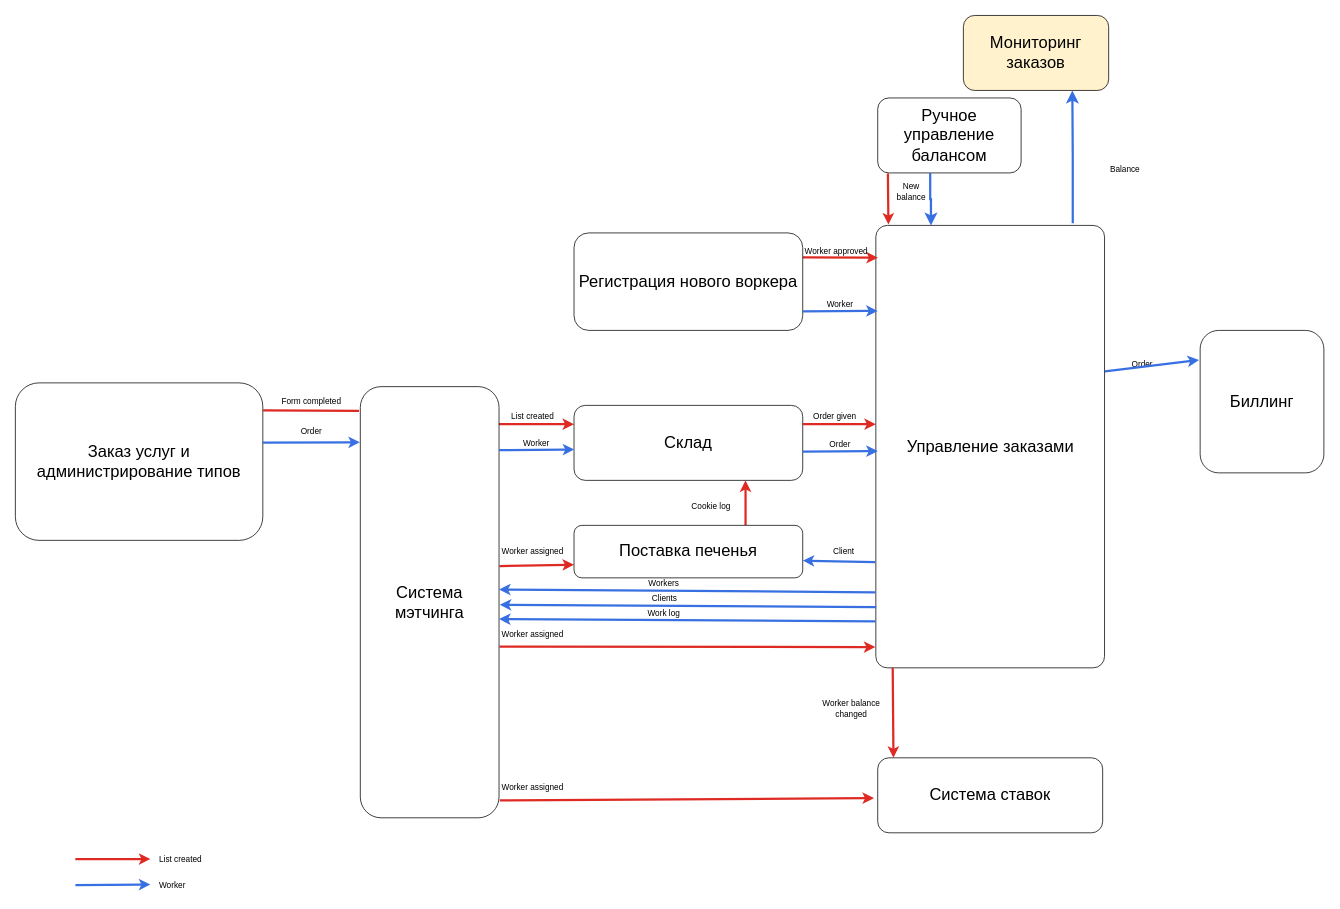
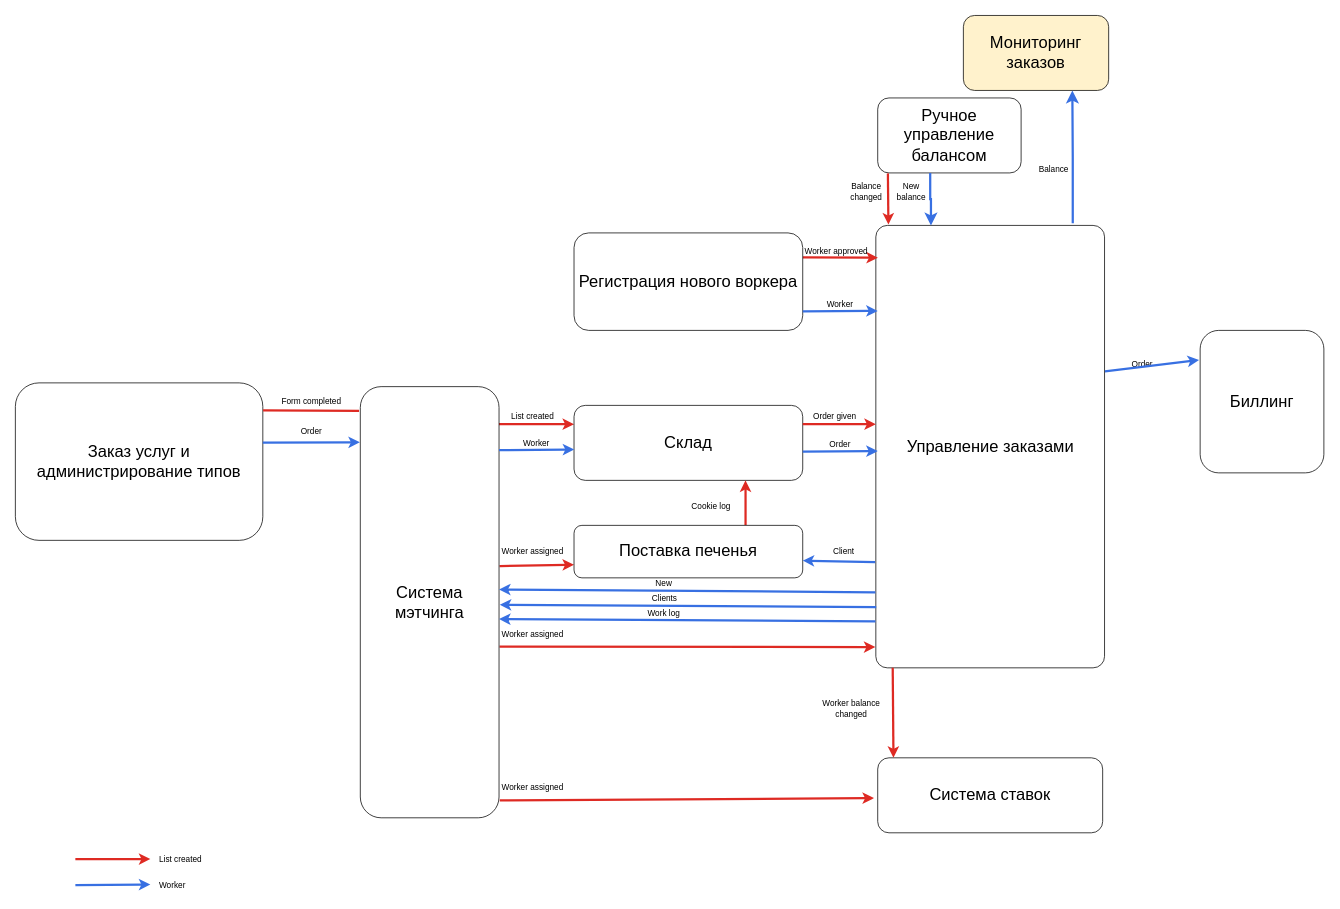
  <mxCell id="0" />
  <mxCell id="1" parent="0" />
  <mxCell id="2" value="Заказ услуг и &lt;br style=&quot;font-size: 22px;&quot;&gt;администрирование типов" style="rounded=1;whiteSpace=wrap;html=1;fontSize=22;" parent="1" vertex="1"><mxGeometry x="20" y="510" width="330" height="210" as="geometry" /></mxCell>
  <mxCell id="3" style="edgeStyle=none;shape=connector;rounded=0;orthogonalLoop=1;jettySize=auto;html=1;entryX=0;entryY=0.25;entryDx=0;entryDy=0;labelBackgroundColor=default;strokeColor=#de2a23;strokeWidth=3;fontFamily=Helvetica;fontSize=11;fontColor=default;endArrow=classic;exitX=1;exitY=0.087;exitDx=0;exitDy=0;exitPerimeter=0;" edge="1" parent="1" source="6" target="7"><mxGeometry relative="1" as="geometry"><mxPoint x="680" y="600" as="sourcePoint" /></mxGeometry></mxCell>
  <mxCell id="4" style="edgeStyle=none;shape=connector;rounded=0;orthogonalLoop=1;jettySize=auto;html=1;entryX=-0.002;entryY=0.953;entryDx=0;entryDy=0;entryPerimeter=0;labelBackgroundColor=default;strokeColor=#de2a23;strokeWidth=3;fontFamily=Helvetica;fontSize=11;fontColor=default;endArrow=classic;exitX=1.004;exitY=0.603;exitDx=0;exitDy=0;exitPerimeter=0;" edge="1" parent="1" source="6" target="10"><mxGeometry relative="1" as="geometry"><mxPoint x="690" y="680" as="sourcePoint" /></mxGeometry></mxCell>
  <mxCell id="5" style="edgeStyle=none;shape=connector;rounded=0;orthogonalLoop=1;jettySize=auto;html=1;exitX=1.004;exitY=0.416;exitDx=0;exitDy=0;entryX=0;entryY=0.75;entryDx=0;entryDy=0;labelBackgroundColor=default;strokeColor=#de2a23;strokeWidth=3;fontFamily=Helvetica;fontSize=11;fontColor=default;endArrow=classic;exitPerimeter=0;" edge="1" parent="1" source="6" target="13"><mxGeometry relative="1" as="geometry"><mxPoint x="665" y="746.25" as="sourcePoint" /></mxGeometry></mxCell>
  <mxCell id="6" value="&lt;div style=&quot;font-size: 22px;&quot;&gt;Система&lt;/div&gt;&lt;div style=&quot;font-size: 22px;&quot;&gt;мэтчинга&lt;/div&gt;" style="rounded=1;whiteSpace=wrap;html=1;fontSize=22;" parent="1" vertex="1"><mxGeometry x="480" y="515" width="185" height="575" as="geometry" /></mxCell>
  <mxCell id="7" value="Склад" style="rounded=1;whiteSpace=wrap;html=1;fontSize=22;" parent="1" vertex="1"><mxGeometry x="765" y="540" width="305" height="100" as="geometry" /></mxCell>
  <mxCell id="8" value="Мониторинг заказов" style="rounded=1;whiteSpace=wrap;html=1;fontSize=22;fillColor=#fff2cc;" parent="1" vertex="1"><mxGeometry x="1284.25" y="20" width="193.75" height="100" as="geometry" /></mxCell>
  <mxCell id="9" value="Ручное управление балансом" style="rounded=1;whiteSpace=wrap;html=1;fontSize=22;" parent="1" vertex="1"><mxGeometry x="1170" y="130" width="191.25" height="100" as="geometry" /></mxCell>
  <mxCell id="10" value="Управление заказами" style="rounded=1;whiteSpace=wrap;html=1;fontSize=22;arcSize=5;" parent="1" vertex="1"><mxGeometry x="1167.5" y="300" width="305" height="590" as="geometry" /></mxCell>
  <mxCell id="11" value="Биллинг" style="rounded=1;whiteSpace=wrap;html=1;fontSize=22;" parent="1" vertex="1"><mxGeometry x="1600" y="440" width="165" height="190" as="geometry" /></mxCell>
  <mxCell id="12" style="edgeStyle=none;shape=connector;rounded=0;orthogonalLoop=1;jettySize=auto;html=1;exitX=0.75;exitY=0;exitDx=0;exitDy=0;entryX=0.75;entryY=1;entryDx=0;entryDy=0;labelBackgroundColor=default;strokeColor=#de2a23;strokeWidth=3;fontFamily=Helvetica;fontSize=11;fontColor=default;endArrow=classic;" edge="1" parent="1" source="13" target="7"><mxGeometry relative="1" as="geometry" /></mxCell>
  <mxCell id="13" value="Поставка печенья" style="rounded=1;whiteSpace=wrap;html=1;fontSize=22;" parent="1" vertex="1"><mxGeometry x="765" y="700" width="305" height="70" as="geometry" /></mxCell>
  <mxCell id="14" style="edgeStyle=none;shape=connector;rounded=0;orthogonalLoop=1;jettySize=auto;html=1;exitX=1;exitY=0.25;exitDx=0;exitDy=0;entryX=0.009;entryY=0.073;entryDx=0;entryDy=0;entryPerimeter=0;labelBackgroundColor=default;strokeColor=#de2a23;strokeWidth=3;fontFamily=Helvetica;fontSize=11;fontColor=default;endArrow=classic;" edge="1" parent="1" source="15" target="10"><mxGeometry relative="1" as="geometry" /></mxCell>
  <mxCell id="15" value="Регистрация нового воркера" style="rounded=1;whiteSpace=wrap;html=1;fontSize=22;" parent="1" vertex="1"><mxGeometry x="765" y="310" width="305" height="130" as="geometry" /></mxCell>
  <mxCell id="16" value="Система ставок" style="rounded=1;whiteSpace=wrap;html=1;fontSize=22;" parent="1" vertex="1"><mxGeometry x="1170" y="1010" width="300" height="100" as="geometry" /></mxCell>
  <mxCell id="17" value="" style="endArrow=none;html=1;rounded=0;strokeColor=#de2a23;strokeWidth=3;exitX=1.001;exitY=0.175;exitDx=0;exitDy=0;exitPerimeter=0;entryX=-0.009;entryY=0.056;entryDx=0;entryDy=0;entryPerimeter=0;" edge="1" parent="1" source="2" target="6"><mxGeometry width="50" height="50" relative="1" as="geometry"><mxPoint x="150" y="300" as="sourcePoint" /><mxPoint x="200" y="250" as="targetPoint" /></mxGeometry></mxCell>
  <mxCell id="18" value="Form completed" style="text;html=1;strokeColor=none;fillColor=none;align=center;verticalAlign=middle;whiteSpace=wrap;rounded=0;fontSize=11;fontFamily=Helvetica;fontColor=default;" vertex="1" parent="1"><mxGeometry x="370" y="520" width="90" height="30" as="geometry" /></mxCell>
  <mxCell id="19" value="List created" style="text;html=1;strokeColor=none;fillColor=none;align=center;verticalAlign=middle;whiteSpace=wrap;rounded=0;fontSize=11;fontFamily=Helvetica;fontColor=default;" vertex="1" parent="1"><mxGeometry x="665" y="540" width="90" height="30" as="geometry" /></mxCell>
  <mxCell id="20" value="Worker assigned" style="text;html=1;strokeColor=none;fillColor=none;align=center;verticalAlign=middle;whiteSpace=wrap;rounded=0;fontSize=11;fontFamily=Helvetica;fontColor=default;" vertex="1" parent="1"><mxGeometry x="665" y="830" width="90" height="30" as="geometry" /></mxCell>
  <mxCell id="21" value="Worker assigned" style="text;html=1;strokeColor=none;fillColor=none;align=center;verticalAlign=middle;whiteSpace=wrap;rounded=0;fontSize=11;fontFamily=Helvetica;fontColor=default;" vertex="1" parent="1"><mxGeometry x="665" y="720" width="90" height="30" as="geometry" /></mxCell>
  <mxCell id="22" value="Cookie log" style="text;html=1;strokeColor=none;fillColor=none;align=center;verticalAlign=middle;whiteSpace=wrap;rounded=0;fontSize=11;fontFamily=Helvetica;fontColor=default;" vertex="1" parent="1"><mxGeometry x="903" y="660" width="90" height="30" as="geometry" /></mxCell>
  <mxCell id="23" value="Worker assigned" style="text;html=1;strokeColor=none;fillColor=none;align=center;verticalAlign=middle;whiteSpace=wrap;rounded=0;fontSize=11;fontFamily=Helvetica;fontColor=default;" vertex="1" parent="1"><mxGeometry x="665" y="1034.75" width="90" height="30" as="geometry" /></mxCell>
  <mxCell id="24" style="edgeStyle=none;shape=connector;rounded=0;orthogonalLoop=1;jettySize=auto;html=1;entryX=-0.008;entryY=0.91;entryDx=0;entryDy=0;entryPerimeter=0;labelBackgroundColor=default;strokeColor=#de2a23;strokeWidth=3;fontFamily=Helvetica;fontSize=11;fontColor=default;endArrow=classic;exitX=1.004;exitY=0.603;exitDx=0;exitDy=0;exitPerimeter=0;" edge="1" parent="1"><mxGeometry relative="1" as="geometry"><mxPoint x="666" y="1066.75" as="sourcePoint" /><mxPoint x="1165" y="1063.75" as="targetPoint" /></mxGeometry></mxCell>
  <mxCell id="25" style="edgeStyle=none;shape=connector;rounded=0;orthogonalLoop=1;jettySize=auto;html=1;exitX=0.25;exitY=1;exitDx=0;exitDy=0;entryX=0.25;entryY=0;entryDx=0;entryDy=0;labelBackgroundColor=default;strokeColor=#de2a23;strokeWidth=3;fontFamily=Helvetica;fontSize=11;fontColor=default;endArrow=classic;" edge="1" parent="1"><mxGeometry relative="1" as="geometry"><mxPoint x="1190" y="890" as="sourcePoint" /><mxPoint x="1191" y="1010" as="targetPoint" /></mxGeometry></mxCell>
  <mxCell id="26" value="Worker balance changed" style="text;html=1;strokeColor=none;fillColor=none;align=center;verticalAlign=middle;whiteSpace=wrap;rounded=0;fontSize=11;fontFamily=Helvetica;fontColor=default;" vertex="1" parent="1"><mxGeometry x="1090" y="930" width="90" height="30" as="geometry" /></mxCell>
  <mxCell id="27" value="" style="endArrow=classic;html=1;rounded=0;labelBackgroundColor=default;strokeColor=#3870e2;strokeWidth=3;fontFamily=Helvetica;fontSize=11;fontColor=default;shape=connector;entryX=-0.003;entryY=0.129;entryDx=0;entryDy=0;entryPerimeter=0;" edge="1" parent="1" target="6"><mxGeometry width="50" height="50" relative="1" as="geometry"><mxPoint x="350" y="589.63" as="sourcePoint" /><mxPoint x="420" y="589.63" as="targetPoint" /></mxGeometry></mxCell>
  <mxCell id="28" value="Order" style="text;html=1;strokeColor=none;fillColor=none;align=center;verticalAlign=middle;whiteSpace=wrap;rounded=0;fontSize=11;fontFamily=Helvetica;fontColor=default;" vertex="1" parent="1"><mxGeometry x="370" y="560" width="90" height="30" as="geometry" /></mxCell>
  <mxCell id="29" value="" style="endArrow=classic;html=1;rounded=0;labelBackgroundColor=default;strokeColor=#3870e2;strokeWidth=3;fontFamily=Helvetica;fontSize=11;fontColor=default;shape=connector;entryX=0.001;entryY=0.589;entryDx=0;entryDy=0;entryPerimeter=0;" edge="1" parent="1" target="7"><mxGeometry width="50" height="50" relative="1" as="geometry"><mxPoint x="665" y="599.63" as="sourcePoint" /><mxPoint x="760" y="599" as="targetPoint" /></mxGeometry></mxCell>
  <mxCell id="30" value="" style="endArrow=classic;html=1;rounded=0;labelBackgroundColor=default;strokeColor=#3870e2;strokeWidth=3;fontFamily=Helvetica;fontSize=11;fontColor=default;shape=connector;entryX=1;entryY=0.5;entryDx=0;entryDy=0;exitX=-0.002;exitY=0.858;exitDx=0;exitDy=0;exitPerimeter=0;" edge="1" parent="1"><mxGeometry width="50" height="50" relative="1" as="geometry"><mxPoint x="1166.89" y="789.22" as="sourcePoint" /><mxPoint x="665" y="785.5" as="targetPoint" /></mxGeometry></mxCell>
- <mxCell id="31" value="Workers" style="text;html=1;strokeColor=none;fillColor=none;align=center;verticalAlign=middle;whiteSpace=wrap;rounded=0;fontSize=11;fontFamily=Helvetica;fontColor=default;" vertex="1" parent="1"><mxGeometry x="840" y="773" width="90" height="10" as="geometry" /></mxCell>
+ <mxCell id="31" value="New" style="text;html=1;strokeColor=none;fillColor=none;align=center;verticalAlign=middle;whiteSpace=wrap;rounded=0;fontSize=11;fontFamily=Helvetica;fontColor=default;" vertex="1" parent="1"><mxGeometry x="840" y="773" width="90" height="10" as="geometry" /></mxCell>
  <mxCell id="32" value="Clients" style="text;html=1;strokeColor=none;fillColor=none;align=center;verticalAlign=middle;whiteSpace=wrap;rounded=0;fontSize=11;fontFamily=Helvetica;fontColor=default;" vertex="1" parent="1"><mxGeometry x="841" y="793" width="90" height="10" as="geometry" /></mxCell>
  <mxCell id="33" value="" style="endArrow=classic;html=1;rounded=0;labelBackgroundColor=default;strokeColor=#3870e2;strokeWidth=3;fontFamily=Helvetica;fontSize=11;fontColor=default;shape=connector;entryX=1;entryY=0.5;entryDx=0;entryDy=0;exitX=-0.002;exitY=0.858;exitDx=0;exitDy=0;exitPerimeter=0;" edge="1" parent="1"><mxGeometry width="50" height="50" relative="1" as="geometry"><mxPoint x="1168" y="809" as="sourcePoint" /><mxPoint x="666" y="806" as="targetPoint" /></mxGeometry></mxCell>
  <mxCell id="34" value="Work log" style="text;html=1;strokeColor=none;fillColor=none;align=center;verticalAlign=middle;whiteSpace=wrap;rounded=0;fontSize=11;fontFamily=Helvetica;fontColor=default;" vertex="1" parent="1"><mxGeometry x="840" y="812" width="90" height="10" as="geometry" /></mxCell>
  <mxCell id="35" value="" style="endArrow=classic;html=1;rounded=0;labelBackgroundColor=default;strokeColor=#3870e2;strokeWidth=3;fontFamily=Helvetica;fontSize=11;fontColor=default;shape=connector;entryX=1;entryY=0.5;entryDx=0;entryDy=0;exitX=-0.002;exitY=0.858;exitDx=0;exitDy=0;exitPerimeter=0;" edge="1" parent="1"><mxGeometry width="50" height="50" relative="1" as="geometry"><mxPoint x="1167" y="828" as="sourcePoint" /><mxPoint x="665" y="825" as="targetPoint" /></mxGeometry></mxCell>
  <mxCell id="36" value="Worker" style="text;html=1;strokeColor=none;fillColor=none;align=center;verticalAlign=middle;whiteSpace=wrap;rounded=0;fontSize=11;fontFamily=Helvetica;fontColor=default;" vertex="1" parent="1"><mxGeometry x="670" y="585" width="90" height="10" as="geometry" /></mxCell>
  <mxCell id="37" value="Client" style="text;html=1;strokeColor=none;fillColor=none;align=center;verticalAlign=middle;whiteSpace=wrap;rounded=0;fontSize=11;fontFamily=Helvetica;fontColor=default;" vertex="1" parent="1"><mxGeometry x="1080" y="730" width="90" height="10" as="geometry" /></mxCell>
  <mxCell id="38" value="" style="endArrow=classic;html=1;rounded=0;labelBackgroundColor=default;strokeColor=#3870e2;strokeWidth=3;fontFamily=Helvetica;fontSize=11;fontColor=default;shape=connector;entryX=1;entryY=0.5;entryDx=0;entryDy=0;exitX=-0.003;exitY=0.761;exitDx=0;exitDy=0;exitPerimeter=0;" edge="1" parent="1" source="10"><mxGeometry width="50" height="50" relative="1" as="geometry"><mxPoint x="1170" y="747" as="sourcePoint" /><mxPoint x="1070" y="747" as="targetPoint" /></mxGeometry></mxCell>
  <mxCell id="39" value="Order given" style="text;html=1;strokeColor=none;fillColor=none;align=center;verticalAlign=middle;whiteSpace=wrap;rounded=0;fontSize=11;fontFamily=Helvetica;fontColor=default;" vertex="1" parent="1"><mxGeometry x="1067.5" y="540" width="90" height="30" as="geometry" /></mxCell>
  <mxCell id="40" style="edgeStyle=none;shape=connector;rounded=0;orthogonalLoop=1;jettySize=auto;html=1;entryX=0;entryY=0.25;entryDx=0;entryDy=0;labelBackgroundColor=default;strokeColor=#de2a23;strokeWidth=3;fontFamily=Helvetica;fontSize=11;fontColor=default;endArrow=classic;" edge="1" parent="1"><mxGeometry relative="1" as="geometry"><mxPoint x="1070" y="565" as="sourcePoint" /><mxPoint x="1167.5" y="565" as="targetPoint" /></mxGeometry></mxCell>
  <mxCell id="41" value="" style="endArrow=classic;html=1;rounded=0;labelBackgroundColor=default;strokeColor=#3870e2;strokeWidth=3;fontFamily=Helvetica;fontSize=11;fontColor=default;shape=connector;entryX=0.001;entryY=0.589;entryDx=0;entryDy=0;entryPerimeter=0;" edge="1" parent="1"><mxGeometry width="50" height="50" relative="1" as="geometry"><mxPoint x="1070" y="601.63" as="sourcePoint" /><mxPoint x="1170" y="601" as="targetPoint" /></mxGeometry></mxCell>
  <mxCell id="42" value="Order" style="text;html=1;strokeColor=none;fillColor=none;align=center;verticalAlign=middle;whiteSpace=wrap;rounded=0;fontSize=11;fontFamily=Helvetica;fontColor=default;" vertex="1" parent="1"><mxGeometry x="1075" y="587" width="90" height="10" as="geometry" /></mxCell>
  <mxCell id="43" value="Worker" style="text;html=1;strokeColor=none;fillColor=none;align=center;verticalAlign=middle;whiteSpace=wrap;rounded=0;fontSize=11;fontFamily=Helvetica;fontColor=default;" vertex="1" parent="1"><mxGeometry x="1075" y="400" width="90" height="10" as="geometry" /></mxCell>
  <mxCell id="44" value="" style="endArrow=classic;html=1;rounded=0;labelBackgroundColor=default;strokeColor=#3870e2;strokeWidth=3;fontFamily=Helvetica;fontSize=11;fontColor=default;shape=connector;entryX=0.001;entryY=0.589;entryDx=0;entryDy=0;entryPerimeter=0;" edge="1" parent="1"><mxGeometry width="50" height="50" relative="1" as="geometry"><mxPoint x="1070" y="414.63" as="sourcePoint" /><mxPoint x="1170" y="414" as="targetPoint" /></mxGeometry></mxCell>
  <mxCell id="45" value="Worker approved" style="text;html=1;strokeColor=none;fillColor=none;align=center;verticalAlign=middle;whiteSpace=wrap;rounded=0;fontSize=11;fontFamily=Helvetica;fontColor=default;" vertex="1" parent="1"><mxGeometry x="1070" y="330" width="90" height="10" as="geometry" /></mxCell>
  <mxCell id="46" value="Order" style="text;html=1;strokeColor=none;fillColor=none;align=center;verticalAlign=middle;whiteSpace=wrap;rounded=0;fontSize=11;fontFamily=Helvetica;fontColor=default;" vertex="1" parent="1"><mxGeometry x="1478" y="480" width="90" height="10" as="geometry" /></mxCell>
  <mxCell id="47" value="" style="endArrow=classic;html=1;rounded=0;labelBackgroundColor=default;strokeColor=#3870e2;strokeWidth=3;fontFamily=Helvetica;fontSize=11;fontColor=default;shape=connector;entryX=-0.009;entryY=0.207;entryDx=0;entryDy=0;entryPerimeter=0;" edge="1" parent="1" target="11"><mxGeometry width="50" height="50" relative="1" as="geometry"><mxPoint x="1473" y="494.63" as="sourcePoint" /><mxPoint x="1573" y="494" as="targetPoint" /></mxGeometry></mxCell>
  <mxCell id="48" style="edgeStyle=none;shape=connector;rounded=0;orthogonalLoop=1;jettySize=auto;html=1;exitX=0.071;exitY=1.006;exitDx=0;exitDy=0;entryX=0.055;entryY=-0.002;entryDx=0;entryDy=0;entryPerimeter=0;labelBackgroundColor=default;strokeColor=#de2a23;strokeWidth=3;fontFamily=Helvetica;fontSize=11;fontColor=default;endArrow=classic;exitPerimeter=0;" edge="1" parent="1" source="9" target="10"><mxGeometry relative="1" as="geometry"><mxPoint x="1080" y="353" as="sourcePoint" /><mxPoint x="1180" y="353" as="targetPoint" /></mxGeometry></mxCell>
  <mxCell id="49" value="" style="edgeStyle=elbowEdgeStyle;elbow=vertical;endArrow=classic;html=1;curved=0;rounded=0;endSize=8;startSize=8;labelBackgroundColor=default;strokeColor=#3870e2;strokeWidth=3;fontFamily=Helvetica;fontSize=11;fontColor=default;shape=connector;entryX=0.143;entryY=0.001;entryDx=0;entryDy=0;entryPerimeter=0;exitX=0.21;exitY=1.01;exitDx=0;exitDy=0;exitPerimeter=0;" edge="1" parent="1"><mxGeometry width="50" height="50" relative="1" as="geometry"><mxPoint x="1240" y="230" as="sourcePoint" /><mxPoint x="1241" y="300" as="targetPoint" /></mxGeometry></mxCell>
+ <mxCell id="50" value="Balance&lt;br&gt;changed" style="text;html=1;strokeColor=none;fillColor=none;align=center;verticalAlign=middle;whiteSpace=wrap;rounded=0;fontSize=11;fontFamily=Helvetica;fontColor=default;" vertex="1" parent="1"><mxGeometry x="1130" y="240" width="50" height="30" as="geometry" /></mxCell>
  <mxCell id="51" value="New&lt;br&gt;balance" style="text;html=1;strokeColor=none;fillColor=none;align=center;verticalAlign=middle;whiteSpace=wrap;rounded=0;fontSize=11;fontFamily=Helvetica;fontColor=default;" vertex="1" parent="1"><mxGeometry x="1190" y="240" width="50" height="30" as="geometry" /></mxCell>
  <mxCell id="52" value="" style="edgeStyle=elbowEdgeStyle;elbow=vertical;endArrow=classic;html=1;curved=0;rounded=0;endSize=8;startSize=8;labelBackgroundColor=default;strokeColor=#3870e2;strokeWidth=3;fontFamily=Helvetica;fontSize=11;fontColor=default;shape=connector;entryX=0.75;entryY=1;entryDx=0;entryDy=0;exitX=0.861;exitY=-0.005;exitDx=0;exitDy=0;exitPerimeter=0;" edge="1" parent="1" source="10" target="8"><mxGeometry width="50" height="50" relative="1" as="geometry"><mxPoint x="1250" y="240" as="sourcePoint" /><mxPoint x="1251" y="310" as="targetPoint" /></mxGeometry></mxCell>
- <mxCell id="53" value="Balance" style="text;html=1;strokeColor=none;fillColor=none;align=center;verticalAlign=middle;whiteSpace=wrap;rounded=0;fontSize=11;fontFamily=Helvetica;fontColor=default;" vertex="1" parent="1"><mxGeometry x="1475" y="210" width="50" height="30" as="geometry" /></mxCell>
+ <mxCell id="53" value="Balance" style="text;html=1;strokeColor=none;fillColor=none;align=center;verticalAlign=middle;whiteSpace=wrap;rounded=0;fontSize=11;fontFamily=Helvetica;fontColor=default;" vertex="1" parent="1"><mxGeometry x="1380" y="210" width="50" height="30" as="geometry" /></mxCell>
  <mxCell id="54" style="edgeStyle=none;shape=connector;rounded=0;orthogonalLoop=1;jettySize=auto;html=1;entryX=0;entryY=0.25;entryDx=0;entryDy=0;labelBackgroundColor=default;strokeColor=#de2a23;strokeWidth=3;fontFamily=Helvetica;fontSize=11;fontColor=default;endArrow=classic;exitX=1;exitY=0.087;exitDx=0;exitDy=0;exitPerimeter=0;" edge="1" parent="1"><mxGeometry relative="1" as="geometry"><mxPoint x="100" y="1145" as="sourcePoint" /><mxPoint x="200" y="1145" as="targetPoint" /></mxGeometry></mxCell>
  <mxCell id="55" value="List created" style="text;html=1;strokeColor=none;fillColor=none;align=left;verticalAlign=middle;whiteSpace=wrap;rounded=0;fontSize=11;fontFamily=Helvetica;fontColor=default;" vertex="1" parent="1"><mxGeometry x="210" y="1130" width="90" height="30" as="geometry" /></mxCell>
  <mxCell id="56" value="" style="endArrow=classic;html=1;rounded=0;labelBackgroundColor=default;strokeColor=#3870e2;strokeWidth=3;fontFamily=Helvetica;fontSize=11;fontColor=default;shape=connector;entryX=0.001;entryY=0.589;entryDx=0;entryDy=0;entryPerimeter=0;" edge="1" parent="1"><mxGeometry width="50" height="50" relative="1" as="geometry"><mxPoint x="100" y="1179.63" as="sourcePoint" /><mxPoint x="200" y="1179" as="targetPoint" /></mxGeometry></mxCell>
  <mxCell id="57" value="Worker" style="text;html=1;strokeColor=none;fillColor=none;align=left;verticalAlign=middle;whiteSpace=wrap;rounded=0;fontSize=11;fontFamily=Helvetica;fontColor=default;" vertex="1" parent="1"><mxGeometry x="210" y="1170" width="90" height="20" as="geometry" /></mxCell>
